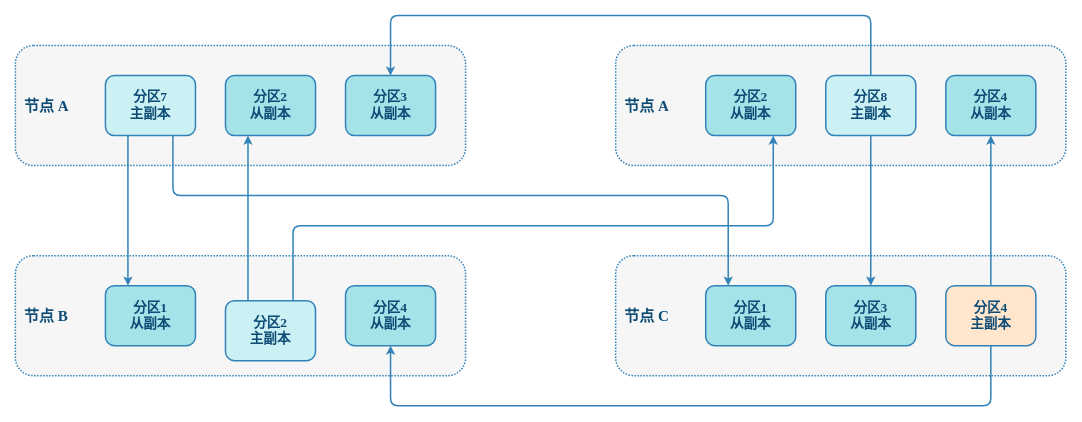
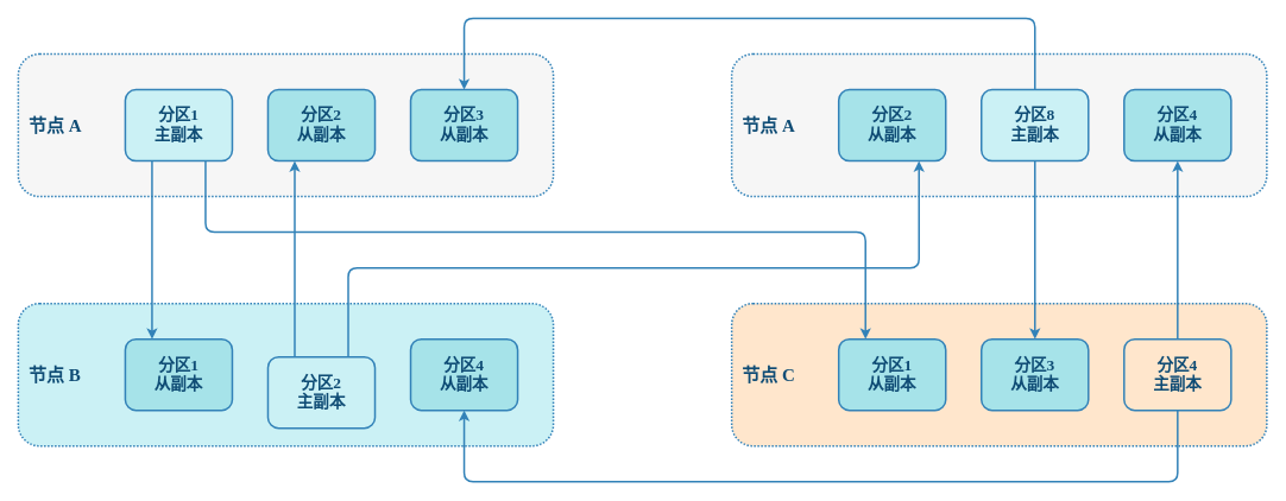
  <mxCell id="0" />
  <mxCell id="1" parent="0" />
  <mxCell id="2" value="节点 A" style="rounded=1;whiteSpace=wrap;html=1;strokeColor=#3282B8;fillColor=#F6F6F6;fontFamily=Comic Sans MS;fontStyle=1;container=0;fontColor=#0F4C75;shadow=0;fontSize=20;strokeWidth=2;dashed=1;dashPattern=1 1;align=left;verticalAlign=middle;spacingLeft=10;" vertex="1" parent="1"><mxGeometry x="820" y="60" width="600" height="160" as="geometry" /></mxCell>
- <mxCell id="3" value="节点 C" style="rounded=1;whiteSpace=wrap;html=1;strokeColor=#3282B8;fillColor=#F6F6F6;fontFamily=Comic Sans MS;fontStyle=1;container=0;fontColor=#0F4C75;shadow=0;fontSize=20;strokeWidth=2;dashed=1;dashPattern=1 1;align=left;verticalAlign=middle;spacingLeft=10;" vertex="1" parent="1"><mxGeometry x="820" y="340" width="600" height="160" as="geometry" /></mxCell>
- <mxCell id="4" value="节点 B" style="rounded=1;whiteSpace=wrap;html=1;strokeColor=#3282B8;fillColor=#F6F6F6;fontFamily=Comic Sans MS;fontStyle=1;container=0;fontColor=#0F4C75;shadow=0;fontSize=20;strokeWidth=2;dashed=1;dashPattern=1 1;align=left;verticalAlign=middle;spacingLeft=10;" vertex="1" parent="1"><mxGeometry x="20" y="340" width="600" height="160" as="geometry" /></mxCell>
+ <mxCell id="3" value="节点 C" style="rounded=1;whiteSpace=wrap;html=1;strokeColor=#3282B8;fillColor=#ffe6cc;fontFamily=Comic Sans MS;fontStyle=1;container=0;fontColor=#0F4C75;shadow=0;fontSize=20;strokeWidth=2;dashed=1;dashPattern=1 1;align=left;verticalAlign=middle;spacingLeft=10;" vertex="1" parent="1"><mxGeometry x="820" y="340" width="600" height="160" as="geometry" /></mxCell>
+ <mxCell id="4" value="节点 B" style="rounded=1;whiteSpace=wrap;html=1;strokeColor=#3282B8;fillColor=#cbf1f5;fontFamily=Comic Sans MS;fontStyle=1;container=0;fontColor=#0F4C75;shadow=0;fontSize=20;strokeWidth=2;dashed=1;dashPattern=1 1;align=left;verticalAlign=middle;spacingLeft=10;" vertex="1" parent="1"><mxGeometry x="20" y="340" width="600" height="160" as="geometry" /></mxCell>
  <mxCell id="5" value="节点 A" style="rounded=1;whiteSpace=wrap;html=1;strokeColor=#3282B8;fillColor=#F6F6F6;fontFamily=Comic Sans MS;fontStyle=1;container=0;fontColor=#0F4C75;shadow=0;fontSize=20;strokeWidth=2;dashed=1;dashPattern=1 1;align=left;verticalAlign=middle;spacingLeft=10;" vertex="1" parent="1"><mxGeometry x="20" y="60" width="600" height="160" as="geometry" /></mxCell>
  <mxCell id="6" style="edgeStyle=orthogonalEdgeStyle;rounded=1;orthogonalLoop=1;jettySize=auto;html=1;entryX=0.25;entryY=0;entryDx=0;entryDy=0;strokeWidth=2;strokeColor=#3282B8;curved=1;exitX=0.25;exitY=1;exitDx=0;exitDy=0;" edge="1" parent="1" source="8" target="11"><mxGeometry relative="1" as="geometry"><mxPoint x="170" y="180" as="sourcePoint" /></mxGeometry></mxCell>
  <mxCell id="7" style="edgeStyle=orthogonalEdgeStyle;shape=connector;rounded=1;orthogonalLoop=1;jettySize=auto;html=1;exitX=0.75;exitY=1;exitDx=0;exitDy=0;entryX=0.25;entryY=0;entryDx=0;entryDy=0;labelBackgroundColor=default;strokeColor=#3282B8;strokeWidth=2;align=center;verticalAlign=middle;fontFamily=Helvetica;fontSize=11;fontColor=default;endArrow=classic;" edge="1" parent="1" source="8" target="16"><mxGeometry relative="1" as="geometry"><Array as="points"><mxPoint x="230" y="260" /><mxPoint x="970" y="260" /></Array></mxGeometry></mxCell>
- <mxCell id="8" value="&lt;div&gt;分区7&lt;/div&gt;&lt;div&gt;主副本&lt;/div&gt;" style="rounded=1;whiteSpace=wrap;html=1;fontFamily=Comic Sans MS;fontStyle=1;labelBackgroundColor=none;fillColor=#CBF1F5;strokeColor=#3282B8;fontColor=#0F4C75;shadow=0;container=0;fontSize=18;verticalAlign=middle;strokeWidth=2;" vertex="1" parent="1"><mxGeometry x="140" y="100" width="120" height="80" as="geometry" /></mxCell>
+ <mxCell id="8" value="&lt;div&gt;分区1&lt;/div&gt;&lt;div&gt;主副本&lt;/div&gt;" style="rounded=1;whiteSpace=wrap;html=1;fontFamily=Comic Sans MS;fontStyle=1;labelBackgroundColor=none;fillColor=#CBF1F5;strokeColor=#3282B8;fontColor=#0F4C75;shadow=0;container=0;fontSize=18;verticalAlign=middle;strokeWidth=2;" vertex="1" parent="1"><mxGeometry x="140" y="100" width="120" height="80" as="geometry" /></mxCell>
  <mxCell id="9" value="&lt;div&gt;分区2&lt;/div&gt;&lt;div&gt;从副本&lt;/div&gt;" style="rounded=1;whiteSpace=wrap;html=1;fontFamily=Comic Sans MS;fontStyle=1;labelBackgroundColor=none;fillColor=#A6E3E9;strokeColor=#3282B8;fontColor=#0F4C75;shadow=0;container=0;fontSize=18;verticalAlign=middle;strokeWidth=2;" vertex="1" parent="1"><mxGeometry x="300" y="100" width="120" height="80" as="geometry" /></mxCell>
  <mxCell id="10" value="&lt;div&gt;分区3&lt;/div&gt;&lt;div&gt;从副本&lt;/div&gt;" style="rounded=1;whiteSpace=wrap;html=1;fontFamily=Comic Sans MS;fontStyle=1;labelBackgroundColor=none;fillColor=#A6E3E9;strokeColor=#3282B8;fontColor=#0F4C75;shadow=0;container=0;fontSize=18;verticalAlign=middle;strokeWidth=2;" vertex="1" parent="1"><mxGeometry x="460" y="100" width="120" height="80" as="geometry" /></mxCell>
  <mxCell id="11" value="&lt;div&gt;分区1&lt;/div&gt;&lt;div&gt;从副本&lt;/div&gt;" style="rounded=1;whiteSpace=wrap;html=1;fontFamily=Comic Sans MS;fontStyle=1;labelBackgroundColor=none;fillColor=#A6E3E9;strokeColor=#3282B8;fontColor=#0F4C75;shadow=0;container=0;fontSize=18;verticalAlign=middle;strokeWidth=2;" vertex="1" parent="1"><mxGeometry x="140" y="380" width="120" height="80" as="geometry" /></mxCell>
  <mxCell id="12" style="edgeStyle=orthogonalEdgeStyle;shape=connector;rounded=1;orthogonalLoop=1;jettySize=auto;html=1;exitX=0.25;exitY=0;exitDx=0;exitDy=0;labelBackgroundColor=default;strokeColor=#3282B8;strokeWidth=2;align=center;verticalAlign=middle;fontFamily=Helvetica;fontSize=11;fontColor=default;endArrow=classic;curved=1;entryX=0.25;entryY=1;entryDx=0;entryDy=0;" edge="1" parent="1" source="14" target="9"><mxGeometry relative="1" as="geometry" /></mxCell>
  <mxCell id="13" style="edgeStyle=orthogonalEdgeStyle;shape=connector;rounded=1;orthogonalLoop=1;jettySize=auto;html=1;exitX=0.75;exitY=0;exitDx=0;exitDy=0;entryX=0.75;entryY=1;entryDx=0;entryDy=0;labelBackgroundColor=default;strokeColor=#3282B8;strokeWidth=2;align=center;verticalAlign=middle;fontFamily=Helvetica;fontSize=11;fontColor=default;endArrow=classic;" edge="1" parent="1" source="14" target="22"><mxGeometry relative="1" as="geometry"><Array as="points"><mxPoint x="390" y="300" /><mxPoint x="1030" y="300" /></Array></mxGeometry></mxCell>
  <mxCell id="14" value="&lt;div&gt;分区2&lt;/div&gt;&lt;div&gt;主副本&lt;/div&gt;" style="rounded=1;whiteSpace=wrap;html=1;fontFamily=Comic Sans MS;fontStyle=1;labelBackgroundColor=none;fillColor=#CBF1F5;strokeColor=#3282B8;fontColor=#0F4C75;shadow=0;container=0;fontSize=18;verticalAlign=middle;strokeWidth=2;" vertex="1" parent="1"><mxGeometry x="300" y="400" width="120" height="80" as="geometry" /></mxCell>
  <mxCell id="15" value="&lt;div&gt;分区4&lt;/div&gt;&lt;div&gt;从副本&lt;/div&gt;" style="rounded=1;whiteSpace=wrap;html=1;fontFamily=Comic Sans MS;fontStyle=1;labelBackgroundColor=none;fillColor=#A6E3E9;strokeColor=#3282B8;fontColor=#0F4C75;shadow=0;container=0;fontSize=18;verticalAlign=middle;strokeWidth=2;" vertex="1" parent="1"><mxGeometry x="460" y="380" width="120" height="80" as="geometry" /></mxCell>
  <mxCell id="16" value="&lt;div&gt;分区1&lt;/div&gt;&lt;div&gt;从副本&lt;/div&gt;" style="rounded=1;whiteSpace=wrap;html=1;fontFamily=Comic Sans MS;fontStyle=1;labelBackgroundColor=none;fillColor=#A6E3E9;strokeColor=#3282B8;fontColor=#0F4C75;shadow=0;container=0;fontSize=18;verticalAlign=middle;strokeWidth=2;" vertex="1" parent="1"><mxGeometry x="940" y="380" width="120" height="80" as="geometry" /></mxCell>
  <mxCell id="17" value="&lt;div&gt;分区3&lt;/div&gt;&lt;div&gt;从副本&lt;/div&gt;" style="rounded=1;whiteSpace=wrap;html=1;fontFamily=Comic Sans MS;fontStyle=1;labelBackgroundColor=none;fillColor=#A6E3E9;strokeColor=#3282B8;fontColor=#0F4C75;shadow=0;container=0;fontSize=18;verticalAlign=middle;strokeWidth=2;" vertex="1" parent="1"><mxGeometry x="1100" y="380" width="120" height="80" as="geometry" /></mxCell>
  <mxCell id="18" style="edgeStyle=orthogonalEdgeStyle;shape=connector;rounded=1;orthogonalLoop=1;jettySize=auto;html=1;exitX=0.5;exitY=0;exitDx=0;exitDy=0;labelBackgroundColor=default;strokeColor=#3282B8;strokeWidth=2;align=center;verticalAlign=middle;fontFamily=Helvetica;fontSize=11;fontColor=default;endArrow=classic;entryX=0.5;entryY=0;entryDx=0;entryDy=0;" edge="1" parent="1" source="25" target="10"><mxGeometry relative="1" as="geometry"><Array as="points"><mxPoint x="1160" y="20" /><mxPoint x="520" y="20" /></Array></mxGeometry></mxCell>
  <mxCell id="19" style="edgeStyle=orthogonalEdgeStyle;shape=connector;rounded=1;orthogonalLoop=1;jettySize=auto;html=1;entryX=0.5;entryY=1;entryDx=0;entryDy=0;labelBackgroundColor=default;strokeColor=#3282B8;strokeWidth=2;align=center;verticalAlign=middle;fontFamily=Helvetica;fontSize=11;fontColor=default;endArrow=classic;exitX=0.5;exitY=1;exitDx=0;exitDy=0;" edge="1" parent="1" source="21" target="15"><mxGeometry relative="1" as="geometry"><Array as="points"><mxPoint x="1320" y="540" /><mxPoint x="520" y="540" /></Array></mxGeometry></mxCell>
  <mxCell id="20" style="edgeStyle=orthogonalEdgeStyle;shape=connector;curved=1;rounded=1;orthogonalLoop=1;jettySize=auto;html=1;entryX=0.5;entryY=1;entryDx=0;entryDy=0;labelBackgroundColor=default;strokeColor=#3282B8;strokeWidth=2;align=center;verticalAlign=middle;fontFamily=Helvetica;fontSize=11;fontColor=default;endArrow=classic;" edge="1" parent="1" source="21" target="23"><mxGeometry relative="1" as="geometry" /></mxCell>
  <mxCell id="21" value="&lt;div&gt;分区4&lt;/div&gt;&lt;div&gt;主副本&lt;/div&gt;" style="rounded=1;whiteSpace=wrap;html=1;fontFamily=Comic Sans MS;fontStyle=1;labelBackgroundColor=none;fillColor=#ffe6cc;strokeColor=#3282B8;fontColor=#0F4C75;shadow=0;container=0;fontSize=18;verticalAlign=middle;strokeWidth=2;" vertex="1" parent="1"><mxGeometry x="1260" y="380" width="120" height="80" as="geometry" /></mxCell>
  <mxCell id="22" value="&lt;div&gt;分区2&lt;/div&gt;&lt;div&gt;从副本&lt;/div&gt;" style="rounded=1;whiteSpace=wrap;html=1;fontFamily=Comic Sans MS;fontStyle=1;labelBackgroundColor=none;fillColor=#A6E3E9;strokeColor=#3282B8;fontColor=#0F4C75;shadow=0;container=0;fontSize=18;verticalAlign=middle;strokeWidth=2;" vertex="1" parent="1"><mxGeometry x="940" y="100" width="120" height="80" as="geometry" /></mxCell>
  <mxCell id="23" value="&lt;div&gt;分区4&lt;/div&gt;&lt;div&gt;从副本&lt;/div&gt;" style="rounded=1;whiteSpace=wrap;html=1;fontFamily=Comic Sans MS;fontStyle=1;labelBackgroundColor=none;fillColor=#A6E3E9;strokeColor=#3282B8;fontColor=#0F4C75;shadow=0;container=0;fontSize=18;verticalAlign=middle;strokeWidth=2;" vertex="1" parent="1"><mxGeometry x="1260" y="100" width="120" height="80" as="geometry" /></mxCell>
  <mxCell id="24" style="edgeStyle=orthogonalEdgeStyle;shape=connector;curved=1;rounded=1;orthogonalLoop=1;jettySize=auto;html=1;exitX=0.5;exitY=1;exitDx=0;exitDy=0;labelBackgroundColor=default;strokeColor=#3282B8;strokeWidth=2;align=center;verticalAlign=middle;fontFamily=Helvetica;fontSize=11;fontColor=default;endArrow=classic;" edge="1" parent="1" source="25" target="17"><mxGeometry relative="1" as="geometry" /></mxCell>
  <mxCell id="25" value="&lt;div&gt;分区8&lt;/div&gt;&lt;div&gt;主副本&lt;/div&gt;" style="rounded=1;whiteSpace=wrap;html=1;fontFamily=Comic Sans MS;fontStyle=1;labelBackgroundColor=none;fillColor=#CBF1F5;strokeColor=#3282B8;fontColor=#0F4C75;shadow=0;container=0;fontSize=18;verticalAlign=middle;strokeWidth=2;" vertex="1" parent="1"><mxGeometry x="1100" y="100" width="120" height="80" as="geometry" /></mxCell>
